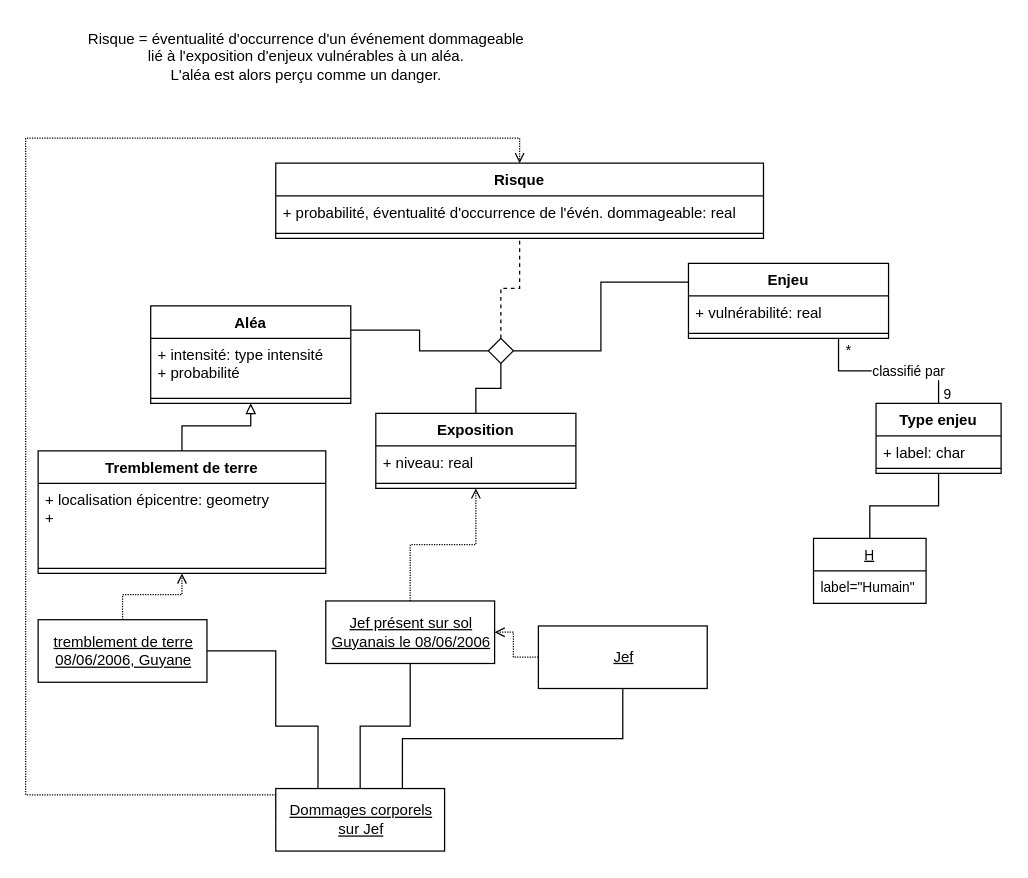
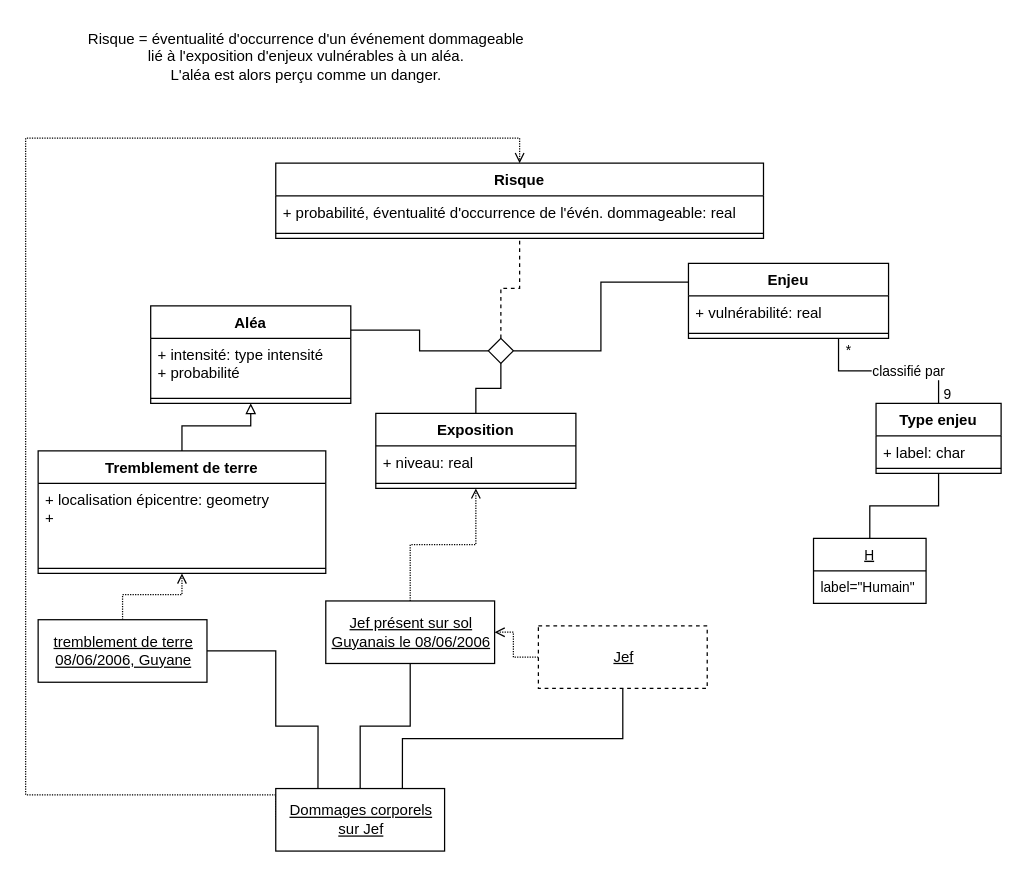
  <mxCell id="0" />
  <mxCell id="1" parent="0" />
  <mxCell id="2" value="Exposition" style="swimlane;fontStyle=1;align=center;verticalAlign=top;childLayout=stackLayout;horizontal=1;startSize=26;horizontalStack=0;resizeParent=1;resizeParentMax=0;resizeLast=0;collapsible=1;marginBottom=0;" parent="1" vertex="1"><mxGeometry x="300" y="330" width="160" height="60" as="geometry"><mxRectangle x="600" y="310" width="90" height="26" as="alternateBounds" /></mxGeometry></mxCell>
  <mxCell id="3" value="+ niveau: real" style="text;strokeColor=none;fillColor=none;align=left;verticalAlign=top;spacingLeft=4;spacingRight=4;overflow=hidden;rotatable=0;points=[[0,0.5],[1,0.5]];portConstraint=eastwest;" parent="2" vertex="1"><mxGeometry y="26" width="160" height="26" as="geometry" /></mxCell>
  <mxCell id="4" value="" style="line;strokeWidth=1;fillColor=none;align=left;verticalAlign=middle;spacingTop=-1;spacingLeft=3;spacingRight=3;rotatable=0;labelPosition=right;points=[];portConstraint=eastwest;" parent="2" vertex="1"><mxGeometry y="52" width="160" height="8" as="geometry" /></mxCell>
  <mxCell id="5" style="edgeStyle=orthogonalEdgeStyle;shape=connector;rounded=0;orthogonalLoop=1;jettySize=auto;html=1;entryX=0.5;entryY=0;entryDx=0;entryDy=0;labelBackgroundColor=default;fontFamily=Helvetica;fontSize=11;fontColor=default;endArrow=none;endFill=0;strokeColor=default;exitX=0.75;exitY=1;exitDx=0;exitDy=0;" edge="1" parent="1" source="7" target="37"><mxGeometry relative="1" as="geometry" /></mxCell>
  <mxCell id="6" value="classifié par" style="edgeLabel;html=1;align=center;verticalAlign=middle;resizable=0;points=[];fontSize=11;fontFamily=Helvetica;fontColor=default;" vertex="1" connectable="0" parent="5"><mxGeometry x="0.234" relative="1" as="geometry"><mxPoint as="offset" /></mxGeometry></mxCell>
  <mxCell id="7" value="Enjeu" style="swimlane;fontStyle=1;align=center;verticalAlign=top;childLayout=stackLayout;horizontal=1;startSize=26;horizontalStack=0;resizeParent=1;resizeParentMax=0;resizeLast=0;collapsible=1;marginBottom=0;" parent="1" vertex="1"><mxGeometry x="550" y="210" width="160" height="60" as="geometry" /></mxCell>
  <mxCell id="8" value="+ vulnérabilité: real" style="text;strokeColor=none;fillColor=none;align=left;verticalAlign=top;spacingLeft=4;spacingRight=4;overflow=hidden;rotatable=0;points=[[0,0.5],[1,0.5]];portConstraint=eastwest;" parent="7" vertex="1"><mxGeometry y="26" width="160" height="26" as="geometry" /></mxCell>
  <mxCell id="9" value="" style="line;strokeWidth=1;fillColor=none;align=left;verticalAlign=middle;spacingTop=-1;spacingLeft=3;spacingRight=3;rotatable=0;labelPosition=right;points=[];portConstraint=eastwest;" parent="7" vertex="1"><mxGeometry y="52" width="160" height="8" as="geometry" /></mxCell>
  <mxCell id="10" value="Aléa" style="swimlane;fontStyle=1;align=center;verticalAlign=top;childLayout=stackLayout;horizontal=1;startSize=26;horizontalStack=0;resizeParent=1;resizeParentMax=0;resizeLast=0;collapsible=1;marginBottom=0;" parent="1" vertex="1"><mxGeometry x="120" y="244" width="160" height="78" as="geometry" /></mxCell>
  <mxCell id="11" value="+ intensité: type intensité&#10;+ probabilité" style="text;strokeColor=none;fillColor=none;align=left;verticalAlign=top;spacingLeft=4;spacingRight=4;overflow=hidden;rotatable=0;points=[[0,0.5],[1,0.5]];portConstraint=eastwest;" parent="10" vertex="1"><mxGeometry y="26" width="160" height="44" as="geometry" /></mxCell>
  <mxCell id="12" value="" style="line;strokeWidth=1;fillColor=none;align=left;verticalAlign=middle;spacingTop=-1;spacingLeft=3;spacingRight=3;rotatable=0;labelPosition=right;points=[];portConstraint=eastwest;" parent="10" vertex="1"><mxGeometry y="70" width="160" height="8" as="geometry" /></mxCell>
  <mxCell id="13" style="edgeStyle=orthogonalEdgeStyle;rounded=0;orthogonalLoop=1;jettySize=auto;html=1;exitX=0.5;exitY=0;exitDx=0;exitDy=0;endArrow=none;endFill=0;dashed=1;entryX=0.5;entryY=1;entryDx=0;entryDy=0;" parent="1" source="15" target="19" edge="1"><mxGeometry relative="1" as="geometry"><mxPoint x="400" y="190" as="targetPoint" /></mxGeometry></mxCell>
  <mxCell id="14" style="edgeStyle=elbowEdgeStyle;rounded=0;orthogonalLoop=1;jettySize=auto;html=1;exitX=1;exitY=0.5;exitDx=0;exitDy=0;entryX=0;entryY=0.25;entryDx=0;entryDy=0;endArrow=none;endFill=0;" parent="1" source="15" target="7" edge="1"><mxGeometry relative="1" as="geometry" /></mxCell>
  <mxCell id="15" value="" style="rhombus;aspect=fixed;" parent="1" vertex="1"><mxGeometry x="390" y="270" width="20" height="20" as="geometry" /></mxCell>
  <mxCell id="16" value="" style="endArrow=none;html=1;rounded=0;align=center;verticalAlign=bottom;labelBackgroundColor=none;exitX=1;exitY=0.25;exitDx=0;exitDy=0;edgeStyle=elbowEdgeStyle;" parent="1" source="10" target="15" edge="1"><mxGeometry relative="1" as="geometry"><mxPoint x="290" y="240" as="sourcePoint" /></mxGeometry></mxCell>
  <mxCell id="17" value="" style="endArrow=none;html=1;rounded=0;align=center;verticalAlign=bottom;labelBackgroundColor=none;entryX=0.5;entryY=0;entryDx=0;entryDy=0;edgeStyle=elbowEdgeStyle;elbow=vertical;" parent="1" source="15" target="2" edge="1"><mxGeometry relative="1" as="geometry"><mxPoint x="470" y="280" as="targetPoint" /></mxGeometry></mxCell>
  <mxCell id="18" value="Risque&amp;nbsp;= éventualité d'occurrence d'un événement dommageable&lt;br&gt;lié à l'exposition d'enjeux vulnérables à un aléa.&lt;br&gt;L'aléa est alors perçu comme un danger." style="text;resizable=1;autosize=1;align=center;verticalAlign=middle;points=[];fillColor=none;strokeColor=none;rounded=0;html=1;labelPosition=center;verticalLabelPosition=middle;horizontal=1;labelBackgroundColor=none;labelBorderColor=none;resizeWidth=0;" parent="1" vertex="1"><mxGeometry x="64" y="20" width="360" height="50" as="geometry" /></mxCell>
  <mxCell id="19" value="Risque" style="swimlane;fontStyle=1;align=center;verticalAlign=top;childLayout=stackLayout;horizontal=1;startSize=26;horizontalStack=0;resizeParent=1;resizeParentMax=0;resizeLast=0;collapsible=1;marginBottom=0;" parent="1" vertex="1"><mxGeometry x="220" y="130" width="390" height="60" as="geometry" /></mxCell>
  <mxCell id="20" value="+ probabilité, éventualité d'occurrence de l'évén. dommageable: real" style="text;strokeColor=none;fillColor=none;align=left;verticalAlign=top;spacingLeft=4;spacingRight=4;overflow=hidden;rotatable=0;points=[[0,0.5],[1,0.5]];portConstraint=eastwest;" parent="19" vertex="1"><mxGeometry y="26" width="390" height="26" as="geometry" /></mxCell>
  <mxCell id="21" value="" style="line;strokeWidth=1;fillColor=none;align=left;verticalAlign=middle;spacingTop=-1;spacingLeft=3;spacingRight=3;rotatable=0;labelPosition=right;points=[];portConstraint=eastwest;" parent="19" vertex="1"><mxGeometry y="52" width="390" height="8" as="geometry" /></mxCell>
  <mxCell id="22" style="edgeStyle=orthogonalEdgeStyle;rounded=0;orthogonalLoop=1;jettySize=auto;html=1;dashed=1;dashPattern=1 1;endArrow=open;endFill=0;entryX=0.5;entryY=1;entryDx=0;entryDy=0;" edge="1" parent="1" source="24" target="31"><mxGeometry relative="1" as="geometry"><mxPoint x="60" y="380" as="targetPoint" /></mxGeometry></mxCell>
  <mxCell id="23" style="edgeStyle=orthogonalEdgeStyle;shape=connector;rounded=0;orthogonalLoop=1;jettySize=auto;html=1;exitX=1;exitY=0.5;exitDx=0;exitDy=0;entryX=0.25;entryY=0;entryDx=0;entryDy=0;labelBackgroundColor=default;fontFamily=Helvetica;fontSize=11;fontColor=default;endArrow=none;endFill=0;strokeColor=default;" edge="1" parent="1" source="24" target="36"><mxGeometry relative="1" as="geometry"><Array as="points"><mxPoint x="220" y="520" /><mxPoint x="220" y="580" /><mxPoint x="254" y="580" /></Array></mxGeometry></mxCell>
  <mxCell id="24" value="&lt;u&gt;tremblement de terre&lt;br&gt;08/06/2006, Guyane&lt;/u&gt;" style="html=1;" vertex="1" parent="1"><mxGeometry x="30" y="495" width="135" height="50" as="geometry" /></mxCell>
  <mxCell id="25" style="edgeStyle=orthogonalEdgeStyle;rounded=0;orthogonalLoop=1;jettySize=auto;html=1;dashed=1;dashPattern=1 1;endArrow=open;endFill=0;" edge="1" parent="1" source="26" target="29"><mxGeometry relative="1" as="geometry"><mxPoint x="580" y="410" as="targetPoint" /></mxGeometry></mxCell>
- <mxCell id="26" value="&lt;u&gt;Jef&lt;/u&gt;" style="html=1;" vertex="1" parent="1"><mxGeometry x="430" y="500" width="135" height="50" as="geometry" /></mxCell>
+ <mxCell id="26" value="&lt;u&gt;Jef&lt;/u&gt;" style="html=1;dashed=1;" vertex="1" parent="1"><mxGeometry x="430" y="500" width="135" height="50" as="geometry" /></mxCell>
  <mxCell id="27" style="edgeStyle=orthogonalEdgeStyle;rounded=0;orthogonalLoop=1;jettySize=auto;html=1;entryX=0.5;entryY=1;entryDx=0;entryDy=0;endArrow=open;endFill=0;dashed=1;dashPattern=1 1;" edge="1" parent="1" source="29" target="2"><mxGeometry relative="1" as="geometry" /></mxCell>
  <mxCell id="28" style="edgeStyle=orthogonalEdgeStyle;shape=connector;rounded=0;orthogonalLoop=1;jettySize=auto;html=1;exitX=0.5;exitY=1;exitDx=0;exitDy=0;entryX=0.5;entryY=0;entryDx=0;entryDy=0;labelBackgroundColor=default;fontFamily=Helvetica;fontSize=11;fontColor=default;endArrow=none;endFill=0;strokeColor=default;" edge="1" parent="1" source="29" target="36"><mxGeometry relative="1" as="geometry" /></mxCell>
  <mxCell id="29" value="&lt;u&gt;Jef présent sur sol&lt;br&gt;Guyanais le 08/06/2006&lt;/u&gt;" style="html=1;" vertex="1" parent="1"><mxGeometry x="260" y="480" width="135" height="50" as="geometry" /></mxCell>
  <mxCell id="30" style="edgeStyle=orthogonalEdgeStyle;rounded=0;orthogonalLoop=1;jettySize=auto;html=1;entryX=0.5;entryY=1;entryDx=0;entryDy=0;endArrow=block;endFill=0;" edge="1" parent="1" source="31" target="10"><mxGeometry relative="1" as="geometry" /></mxCell>
  <mxCell id="31" value="Tremblement de terre" style="swimlane;fontStyle=1;align=center;verticalAlign=top;childLayout=stackLayout;horizontal=1;startSize=26;horizontalStack=0;resizeParent=1;resizeParentMax=0;resizeLast=0;collapsible=1;marginBottom=0;" vertex="1" parent="1"><mxGeometry x="30" y="360" width="230" height="98" as="geometry" /></mxCell>
  <mxCell id="32" value="+ localisation épicentre: geometry&#10;+ &#10;" style="text;strokeColor=none;fillColor=none;align=left;verticalAlign=top;spacingLeft=4;spacingRight=4;overflow=hidden;rotatable=0;points=[[0,0.5],[1,0.5]];portConstraint=eastwest;" vertex="1" parent="31"><mxGeometry y="26" width="230" height="64" as="geometry" /></mxCell>
  <mxCell id="33" value="" style="line;strokeWidth=1;fillColor=none;align=left;verticalAlign=middle;spacingTop=-1;spacingLeft=3;spacingRight=3;rotatable=0;labelPosition=right;points=[];portConstraint=eastwest;" vertex="1" parent="31"><mxGeometry y="90" width="230" height="8" as="geometry" /></mxCell>
  <mxCell id="34" style="edgeStyle=orthogonalEdgeStyle;rounded=0;orthogonalLoop=1;jettySize=auto;html=1;entryX=0.5;entryY=0;entryDx=0;entryDy=0;endArrow=open;endFill=0;dashed=1;dashPattern=1 1;exitX=0;exitY=0.5;exitDx=0;exitDy=0;" edge="1" parent="1" source="36" target="19"><mxGeometry relative="1" as="geometry"><Array as="points"><mxPoint x="20" y="635" /><mxPoint x="20" y="110" /><mxPoint x="415" y="110" /></Array></mxGeometry></mxCell>
  <mxCell id="35" style="edgeStyle=orthogonalEdgeStyle;shape=connector;rounded=0;orthogonalLoop=1;jettySize=auto;html=1;entryX=0.5;entryY=1;entryDx=0;entryDy=0;labelBackgroundColor=default;fontFamily=Helvetica;fontSize=11;fontColor=default;endArrow=none;endFill=0;strokeColor=default;exitX=0.75;exitY=0;exitDx=0;exitDy=0;" edge="1" parent="1" source="36" target="26"><mxGeometry relative="1" as="geometry" /></mxCell>
  <mxCell id="36" value="&lt;u&gt;Dommages corporels&lt;br&gt;sur Jef&lt;/u&gt;" style="html=1;" vertex="1" parent="1"><mxGeometry x="220" y="630" width="135" height="50" as="geometry" /></mxCell>
  <mxCell id="37" value="Type enjeu" style="swimlane;fontStyle=1;align=center;verticalAlign=top;childLayout=stackLayout;horizontal=1;startSize=26;horizontalStack=0;resizeParent=1;resizeParentMax=0;resizeLast=0;collapsible=1;marginBottom=0;" vertex="1" parent="1"><mxGeometry x="700" y="322" width="100" height="56" as="geometry" /></mxCell>
  <mxCell id="38" value="+ label: char" style="text;strokeColor=none;fillColor=none;align=left;verticalAlign=top;spacingLeft=4;spacingRight=4;overflow=hidden;rotatable=0;points=[[0,0.5],[1,0.5]];portConstraint=eastwest;" vertex="1" parent="37"><mxGeometry y="26" width="100" height="22" as="geometry" /></mxCell>
  <mxCell id="39" value="" style="line;strokeWidth=1;fillColor=none;align=left;verticalAlign=middle;spacingTop=-1;spacingLeft=3;spacingRight=3;rotatable=0;labelPosition=right;points=[];portConstraint=eastwest;" vertex="1" parent="37"><mxGeometry y="48" width="100" height="8" as="geometry" /></mxCell>
  <mxCell id="40" value="9" style="text;html=1;align=center;verticalAlign=middle;resizable=0;points=[];autosize=1;strokeColor=none;fillColor=none;fontSize=11;fontFamily=Helvetica;fontColor=default;" vertex="1" parent="1"><mxGeometry x="746.5" y="305" width="20" height="20" as="geometry" /></mxCell>
  <mxCell id="41" value="*" style="text;html=1;align=center;verticalAlign=middle;resizable=0;points=[];autosize=1;strokeColor=none;fillColor=none;fontSize=11;fontFamily=Helvetica;fontColor=default;" vertex="1" parent="1"><mxGeometry x="667.5" y="270" width="20" height="20" as="geometry" /></mxCell>
  <mxCell id="42" style="edgeStyle=orthogonalEdgeStyle;shape=connector;rounded=0;orthogonalLoop=1;jettySize=auto;html=1;entryX=0.5;entryY=1;entryDx=0;entryDy=0;labelBackgroundColor=default;fontFamily=Helvetica;fontSize=11;fontColor=default;endArrow=none;endFill=0;strokeColor=default;" edge="1" parent="1" source="43" target="37"><mxGeometry relative="1" as="geometry" /></mxCell>
  <mxCell id="43" value="H" style="swimlane;fontStyle=4;childLayout=stackLayout;horizontal=1;startSize=26;fillColor=none;horizontalStack=0;resizeParent=1;resizeParentMax=0;resizeLast=0;collapsible=1;marginBottom=0;fontFamily=Helvetica;fontSize=11;fontColor=default;" vertex="1" parent="1"><mxGeometry x="650" y="430" width="90" height="52" as="geometry"><mxRectangle x="610" y="510" width="40" height="26" as="alternateBounds" /></mxGeometry></mxCell>
  <mxCell id="44" value="label=&quot;Humain&quot;" style="text;strokeColor=none;fillColor=none;align=left;verticalAlign=top;spacingLeft=4;spacingRight=4;overflow=hidden;rotatable=0;points=[[0,0.5],[1,0.5]];portConstraint=eastwest;fontFamily=Helvetica;fontSize=11;fontColor=default;" vertex="1" parent="43"><mxGeometry y="26" width="90" height="26" as="geometry" /></mxCell>
